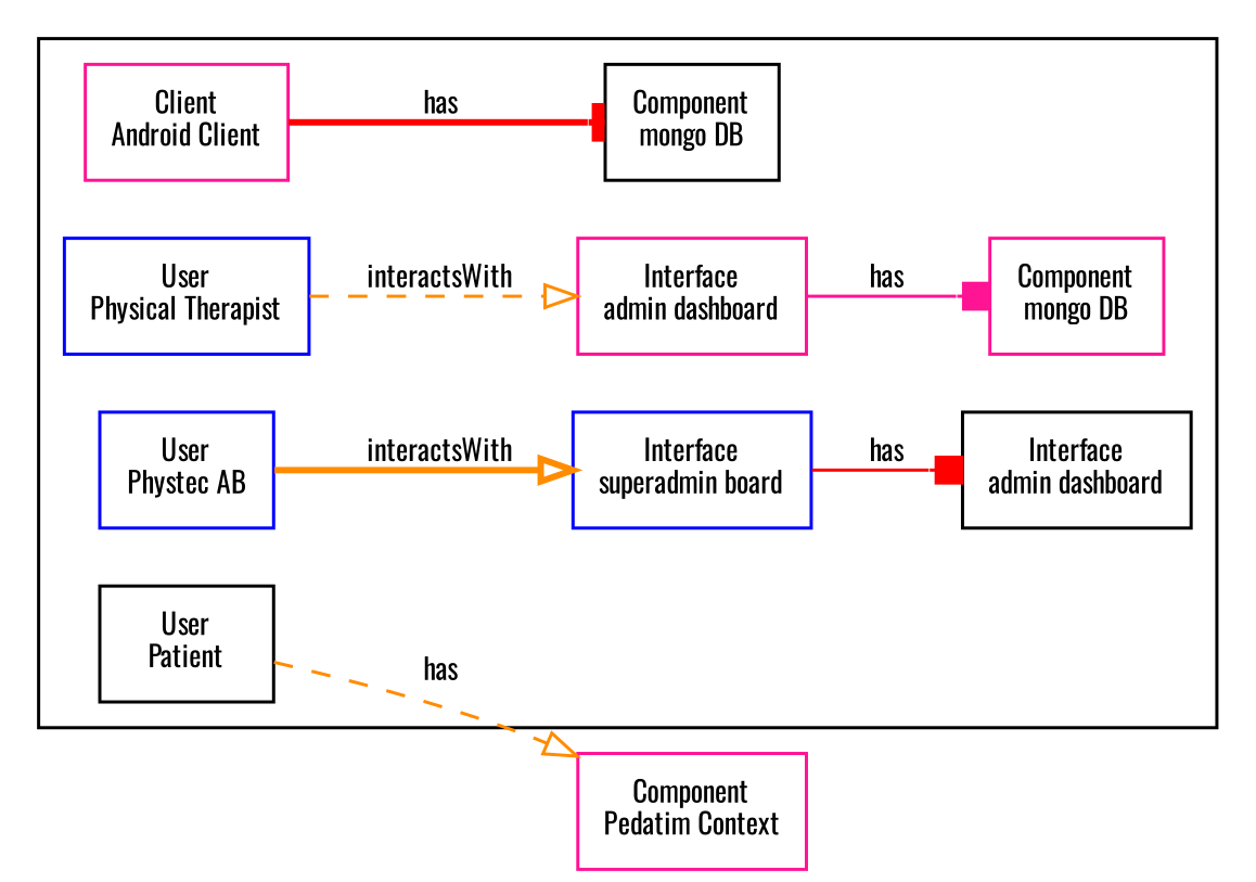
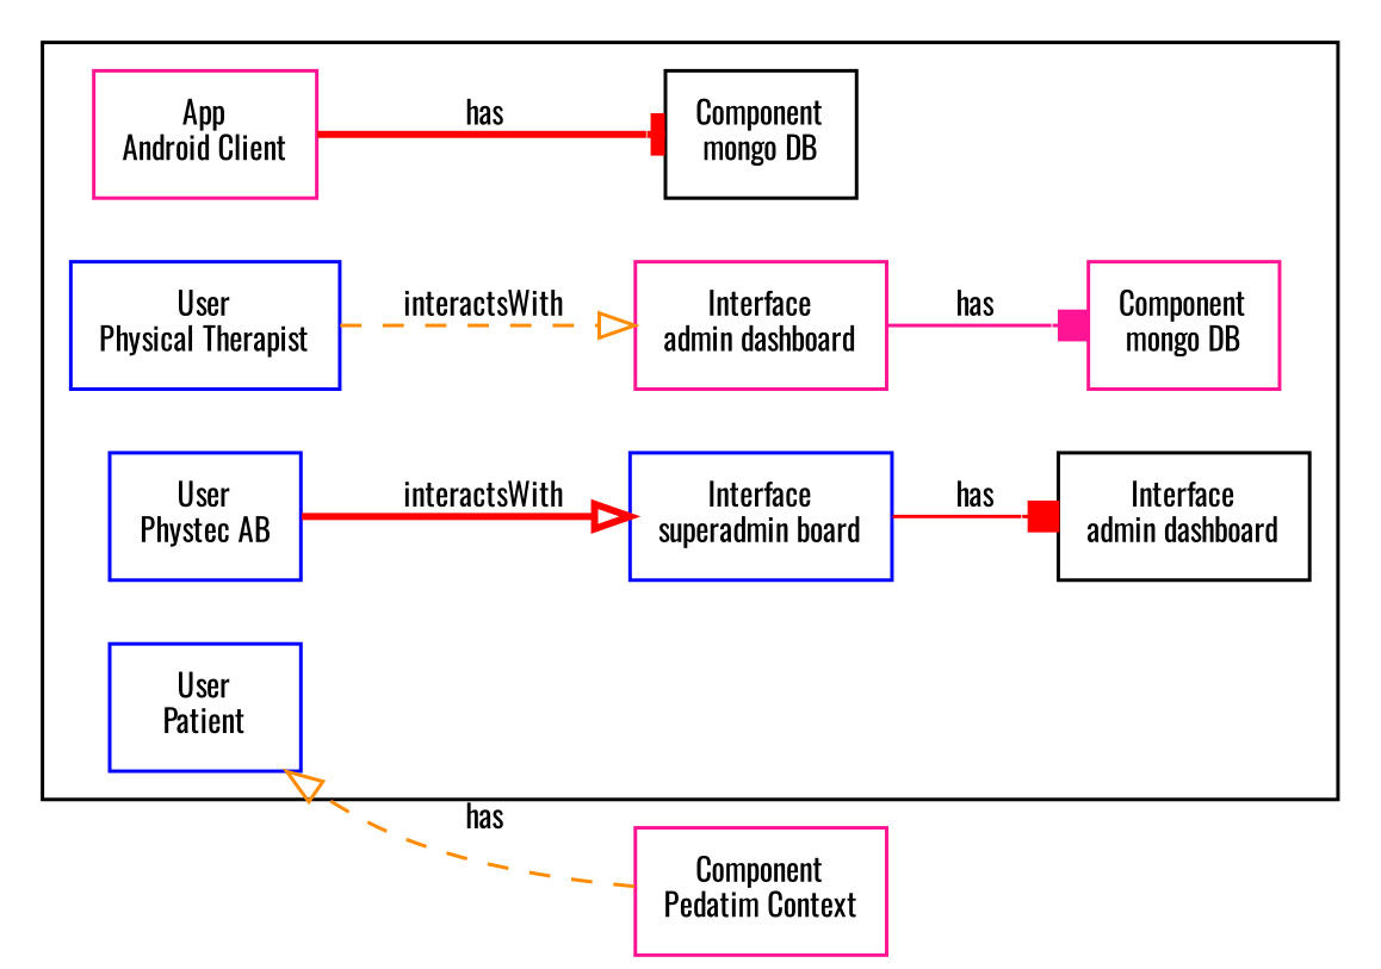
  digraph {
    clusterrank=local
    compound=true
    fontname=Oswald
    rankdir=LR
    node [color=blue fontname=Oswald fontsize=9 shape=box]
    edge [arrowhead=onormal color=red fontname=Oswald fontsize=9 style=bold]
-   n1 [color=black label="User\nPatient"]
-   n2 [color=deeppink label="Client\nAndroid Client"]
+   n1 [label="User\nPatient"]
+   n2 [color=deeppink label="App\nAndroid Client"]
    n3 [color=black label="Component\nmongo DB"]
    n4 [label="User\nPhysical Therapist"]
    n5 [color=deeppink label="Interface\nadmin dashboard"]
    n6 [color=deeppink label="Component\nmongo DB"]
    n7 [label="User\nPhystec AB"]
    n8 [label="Interface\nsuperadmin board"]
    n9 [color=black label="Interface\nadmin dashboard"]
    n10 [color=deeppink label="Component\nPedatim Context"]
    subgraph cluster_1 {
      n1
      n2
      n3
      n4
      n5
      n6
      n7
      n8
      n9
    }
    n2 -> n3 [arrowhead=tee label=has]
    n4 -> n5 [color=darkorange label=interactsWith style=dashed]
    n5 -> n6 [arrowhead=box color=deeppink label=has style=solid]
-   n7 -> n8 [color=darkorange label=interactsWith]
+   n7 -> n8 [label=interactsWith]
    n8 -> n9 [arrowhead=box label=has style=solid]
-   n1 -> n10 [color=darkorange label=has style=dashed]
+   n10 -> n1 [color=darkorange label=has style=dashed]
  }
